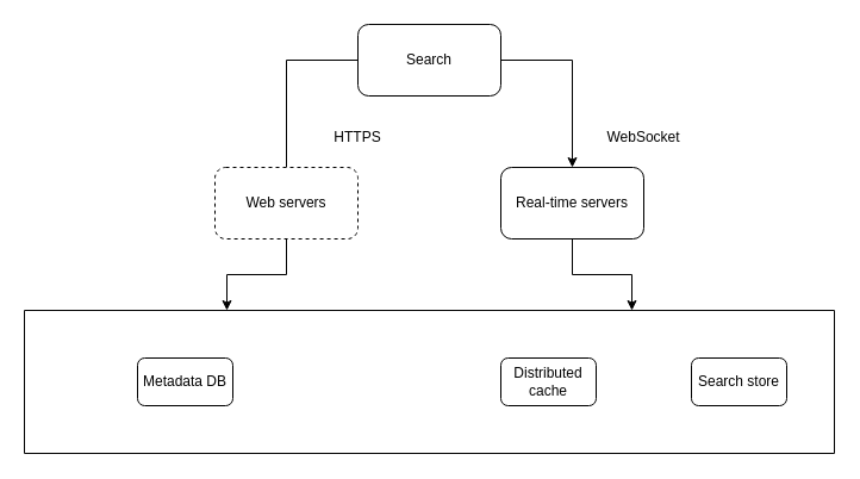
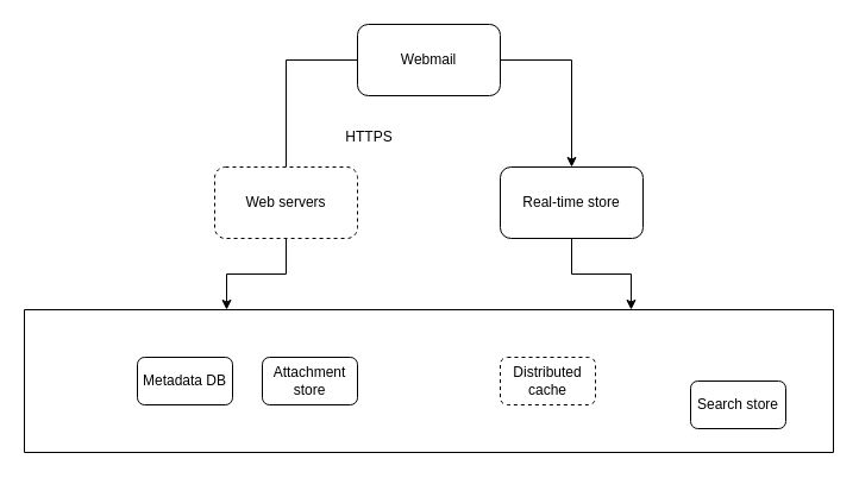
  <mxCell id="0" />
  <mxCell id="1" parent="0" />
  <mxCell id="2" style="edgeStyle=orthogonalEdgeStyle;rounded=0;orthogonalLoop=1;jettySize=auto;html=1;exitX=0;exitY=0.5;exitDx=0;exitDy=0;endArrow=none;" edge="1" parent="1" source="4" target="10"><mxGeometry relative="1" as="geometry" /></mxCell>
  <mxCell id="3" style="edgeStyle=orthogonalEdgeStyle;rounded=0;orthogonalLoop=1;jettySize=auto;html=1;exitX=1;exitY=0.5;exitDx=0;exitDy=0;" edge="1" parent="1" source="4" target="12"><mxGeometry relative="1" as="geometry" /></mxCell>
- <mxCell id="4" value="Search" style="rounded=1;whiteSpace=wrap;html=1;" vertex="1" parent="1"><mxGeometry x="300" y="20" width="120" height="60" as="geometry" /></mxCell>
+ <mxCell id="4" value="Webmail" style="rounded=1;whiteSpace=wrap;html=1;" vertex="1" parent="1"><mxGeometry x="300" y="20" width="120" height="60" as="geometry" /></mxCell>
  <mxCell id="5" value="Metadata DB" style="rounded=1;whiteSpace=wrap;html=1;" vertex="1" parent="1"><mxGeometry x="115" y="300" width="80" height="40" as="geometry" /></mxCell>
- <mxCell id="7" value="Distributed cache" style="rounded=1;whiteSpace=wrap;html=1;" vertex="1" parent="1"><mxGeometry x="420" y="300" width="80" height="40" as="geometry" /></mxCell>
- <mxCell id="8" value="Search store" style="rounded=1;whiteSpace=wrap;html=1;" vertex="1" parent="1"><mxGeometry x="580" y="300" width="80" height="40" as="geometry" /></mxCell>
+ <mxCell id="6" value="Attachment store" style="rounded=1;whiteSpace=wrap;html=1;" vertex="1" parent="1"><mxGeometry x="220" y="300" width="80" height="40" as="geometry" /></mxCell>
+ <mxCell id="7" value="Distributed cache" style="rounded=1;whiteSpace=wrap;html=1;dashed=1;" vertex="1" parent="1"><mxGeometry x="420" y="300" width="80" height="40" as="geometry" /></mxCell>
+ <mxCell id="8" value="Search store" style="rounded=1;whiteSpace=wrap;html=1;" vertex="1" parent="1"><mxGeometry x="580" y="320" width="80" height="40" as="geometry" /></mxCell>
  <mxCell id="9" style="edgeStyle=orthogonalEdgeStyle;rounded=0;orthogonalLoop=1;jettySize=auto;html=1;exitX=0.5;exitY=1;exitDx=0;exitDy=0;entryX=0.25;entryY=0;entryDx=0;entryDy=0;" edge="1" parent="1" source="10" target="13"><mxGeometry relative="1" as="geometry" /></mxCell>
  <mxCell id="10" value="Web servers" style="rounded=1;whiteSpace=wrap;html=1;dashed=1;" vertex="1" parent="1"><mxGeometry x="180" y="140" width="120" height="60" as="geometry" /></mxCell>
  <mxCell id="11" style="edgeStyle=orthogonalEdgeStyle;rounded=0;orthogonalLoop=1;jettySize=auto;html=1;exitX=0.5;exitY=1;exitDx=0;exitDy=0;entryX=0.75;entryY=0;entryDx=0;entryDy=0;" edge="1" parent="1" source="12" target="13"><mxGeometry relative="1" as="geometry" /></mxCell>
- <mxCell id="12" value="Real-time servers" style="rounded=1;whiteSpace=wrap;html=1;" vertex="1" parent="1"><mxGeometry x="420" y="140" width="120" height="60" as="geometry" /></mxCell>
+ <mxCell id="12" value="Real-time store" style="rounded=1;whiteSpace=wrap;html=1;" vertex="1" parent="1"><mxGeometry x="420" y="140" width="120" height="60" as="geometry" /></mxCell>
  <mxCell id="13" value="" style="swimlane;startSize=0;" vertex="1" parent="1"><mxGeometry x="20" y="260" width="680" height="120" as="geometry" /></mxCell>
- <mxCell id="14" value="HTTPS" style="text;html=1;align=center;verticalAlign=middle;whiteSpace=wrap;rounded=0;" vertex="1" parent="1"><mxGeometry x="260" y="100" width="80" height="30" as="geometry" /></mxCell>
- <mxCell id="15" value="WebSocket" style="text;html=1;align=center;verticalAlign=middle;whiteSpace=wrap;rounded=0;" vertex="1" parent="1"><mxGeometry x="500" y="100" width="80" height="30" as="geometry" /></mxCell>
+ <mxCell id="14" value="HTTPS" style="text;html=1;align=center;verticalAlign=middle;whiteSpace=wrap;rounded=0;" vertex="1" parent="1"><mxGeometry x="270" y="100" width="80" height="30" as="geometry" /></mxCell>
